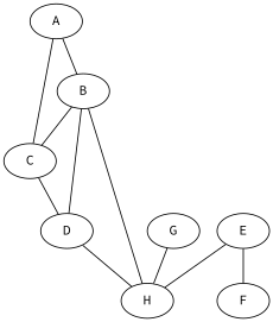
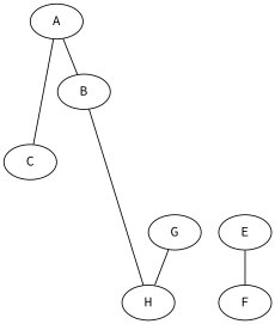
  graph {
    fontname="Source Code Pro"
    node [fontname="Source Code Pro"]
    edge [fontname="Source Code Pro"]
    A
    B
    C
-   D
    H
    E
    F
    G
    A -- B
    A -- C
-   B -- C
-   B -- D
    B -- H
-   C -- D
-   D -- H
-   E -- H
    E -- F
    G -- H
  }
